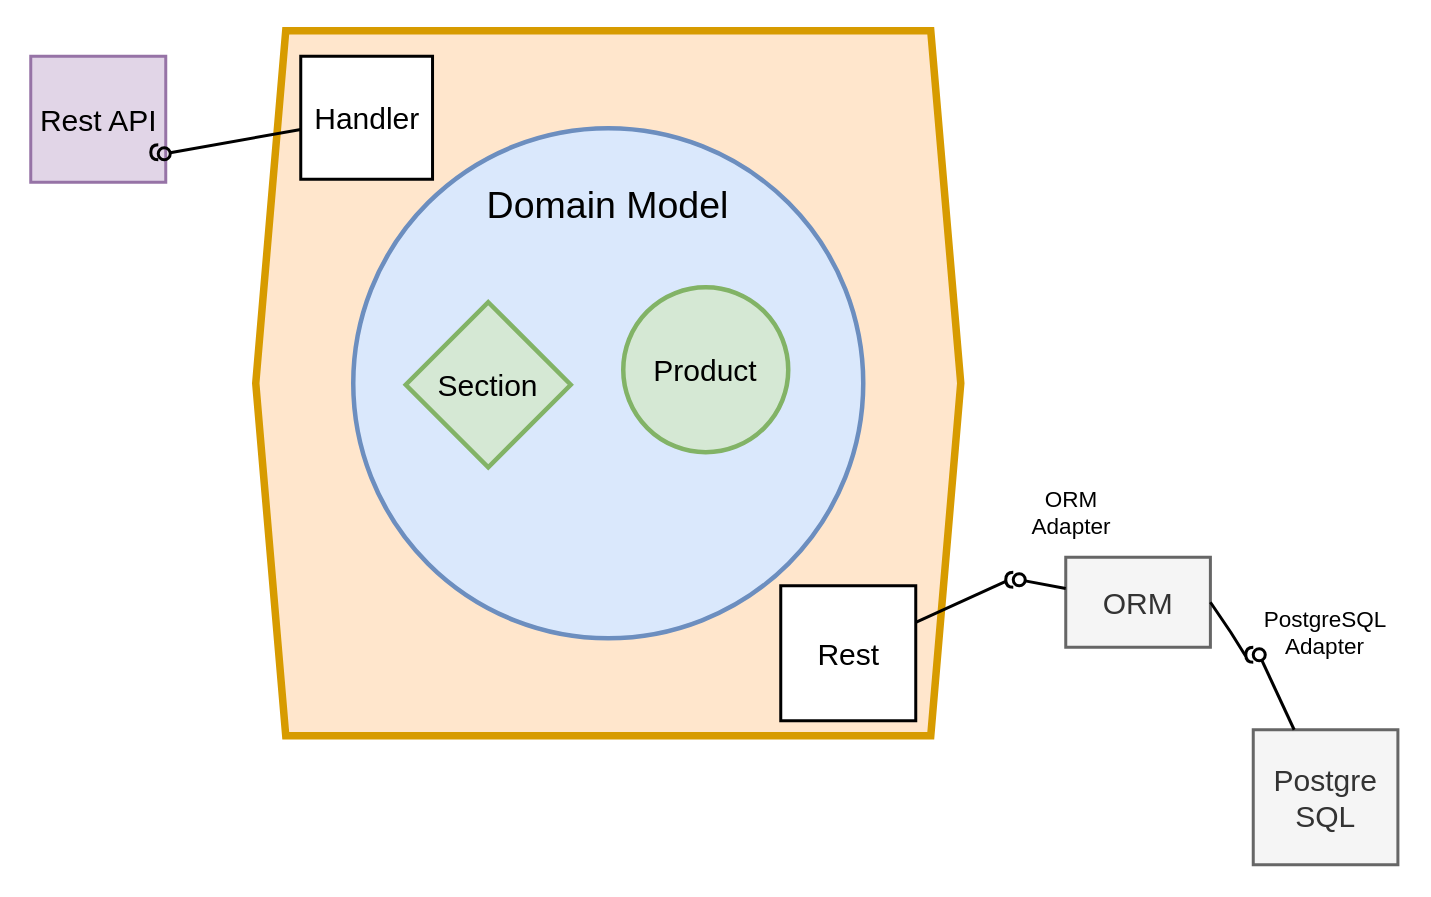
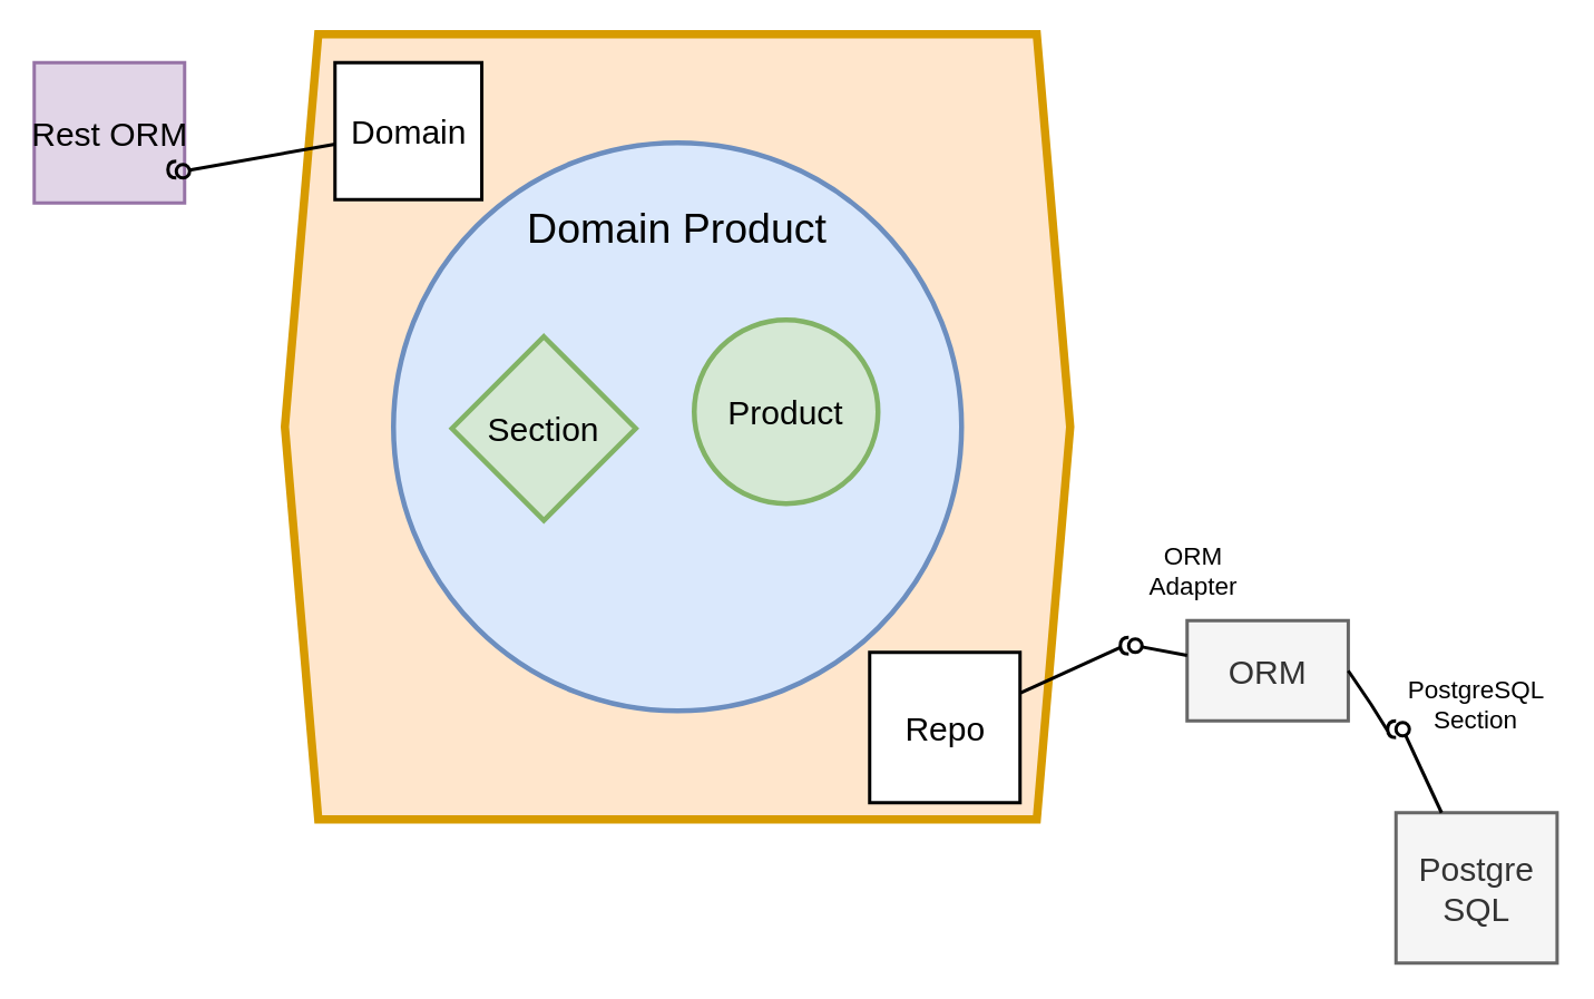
  <mxCell id="0" />
  <mxCell id="1" parent="0" />
  <mxCell id="2" value="" style="shape=hexagon;perimeter=hexagonPerimeter2;whiteSpace=wrap;html=1;fixedSize=1;strokeWidth=5;fillColor=#ffe6cc;strokeColor=#d79b00;" parent="1" vertex="1"><mxGeometry x="170" y="20" width="470" height="470" as="geometry" /></mxCell>
- <mxCell id="3" value="&lt;div style=&quot;font-size: 25px&quot;&gt;&lt;font style=&quot;font-size: 25px&quot;&gt;Domain Model&lt;/font&gt;&lt;/div&gt;&lt;div style=&quot;font-size: 25px&quot;&gt;&lt;font style=&quot;font-size: 25px&quot;&gt;&lt;br&gt;&lt;/font&gt;&lt;/div&gt;&lt;div style=&quot;font-size: 25px&quot;&gt;&lt;font style=&quot;font-size: 25px&quot;&gt;&lt;br&gt;&lt;/font&gt;&lt;/div&gt;&lt;div style=&quot;font-size: 25px&quot;&gt;&lt;font style=&quot;font-size: 25px&quot;&gt;&lt;br&gt;&lt;/font&gt;&lt;/div&gt;&lt;div style=&quot;font-size: 25px&quot;&gt;&lt;font style=&quot;font-size: 25px&quot;&gt;&lt;br&gt;&lt;/font&gt;&lt;/div&gt;&lt;div style=&quot;font-size: 25px&quot;&gt;&lt;font style=&quot;font-size: 25px&quot;&gt;&lt;br&gt;&lt;/font&gt;&lt;/div&gt;&lt;div style=&quot;font-size: 25px&quot;&gt;&lt;font style=&quot;font-size: 25px&quot;&gt;&lt;br&gt;&lt;/font&gt;&lt;/div&gt;&lt;div style=&quot;font-size: 25px&quot;&gt;&lt;font style=&quot;font-size: 25px&quot;&gt;&lt;br&gt;&lt;/font&gt;&lt;/div&gt;&lt;div style=&quot;font-size: 25px&quot;&gt;&lt;font style=&quot;font-size: 25px&quot;&gt;&lt;br&gt;&lt;/font&gt;&lt;/div&gt;" style="ellipse;whiteSpace=wrap;html=1;aspect=fixed;strokeWidth=3;fontSize=20;fillColor=#dae8fc;strokeColor=#6c8ebf;" parent="1" vertex="1"><mxGeometry x="235" y="85" width="340" height="340" as="geometry" /></mxCell>
+ <mxCell id="3" value="&lt;div style=&quot;font-size: 25px&quot;&gt;&lt;font style=&quot;font-size: 25px&quot;&gt;Domain Product&lt;/font&gt;&lt;/div&gt;&lt;div style=&quot;font-size: 25px&quot;&gt;&lt;font style=&quot;font-size: 25px&quot;&gt;&lt;br&gt;&lt;/font&gt;&lt;/div&gt;&lt;div style=&quot;font-size: 25px&quot;&gt;&lt;font style=&quot;font-size: 25px&quot;&gt;&lt;br&gt;&lt;/font&gt;&lt;/div&gt;&lt;div style=&quot;font-size: 25px&quot;&gt;&lt;font style=&quot;font-size: 25px&quot;&gt;&lt;br&gt;&lt;/font&gt;&lt;/div&gt;&lt;div style=&quot;font-size: 25px&quot;&gt;&lt;font style=&quot;font-size: 25px&quot;&gt;&lt;br&gt;&lt;/font&gt;&lt;/div&gt;&lt;div style=&quot;font-size: 25px&quot;&gt;&lt;font style=&quot;font-size: 25px&quot;&gt;&lt;br&gt;&lt;/font&gt;&lt;/div&gt;&lt;div style=&quot;font-size: 25px&quot;&gt;&lt;font style=&quot;font-size: 25px&quot;&gt;&lt;br&gt;&lt;/font&gt;&lt;/div&gt;&lt;div style=&quot;font-size: 25px&quot;&gt;&lt;font style=&quot;font-size: 25px&quot;&gt;&lt;br&gt;&lt;/font&gt;&lt;/div&gt;&lt;div style=&quot;font-size: 25px&quot;&gt;&lt;font style=&quot;font-size: 25px&quot;&gt;&lt;br&gt;&lt;/font&gt;&lt;/div&gt;" style="ellipse;whiteSpace=wrap;html=1;aspect=fixed;strokeWidth=3;fontSize=20;fillColor=#dae8fc;strokeColor=#6c8ebf;" parent="1" vertex="1"><mxGeometry x="235" y="85" width="340" height="340" as="geometry" /></mxCell>
  <mxCell id="4" value="Section" style="rhombus;whiteSpace=wrap;html=1;aspect=fixed;fontSize=20;strokeWidth=3;fillColor=#d5e8d4;strokeColor=#82b366;" parent="1" vertex="1"><mxGeometry x="270" y="201" width="110" height="110" as="geometry" /></mxCell>
  <mxCell id="5" value="Product" style="ellipse;whiteSpace=wrap;html=1;aspect=fixed;fontSize=20;strokeWidth=3;fillColor=#d5e8d4;strokeColor=#82b366;" parent="1" vertex="1"><mxGeometry x="415" y="191" width="110" height="110" as="geometry" /></mxCell>
  <mxCell id="6" value="ORM" style="html=1;rounded=0;fontSize=20;strokeWidth=2;fillColor=#f5f5f5;strokeColor=#666666;fontColor=#333333;" parent="1" vertex="1"><mxGeometry x="710" y="371" width="96.43" height="60" as="geometry" /></mxCell>
  <mxCell id="7" value="" style="endArrow=none;html=1;rounded=0;align=center;verticalAlign=top;endFill=0;labelBackgroundColor=none;endSize=2;fontSize=20;strokeWidth=2;" parent="1" source="6" target="8" edge="1"><mxGeometry relative="1" as="geometry" /></mxCell>
  <mxCell id="8" value="" style="ellipse;html=1;fontSize=11;align=center;fillColor=none;points=[];aspect=fixed;resizable=0;verticalAlign=bottom;labelPosition=center;verticalLabelPosition=top;flipH=1;strokeWidth=2;" parent="1" vertex="1"><mxGeometry x="675" y="382" width="8" height="8" as="geometry" /></mxCell>
- <mxCell id="9" value="Rest" style="html=1;rounded=0;fontSize=20;strokeWidth=2;" parent="1" vertex="1"><mxGeometry x="520" y="390" width="90" height="90" as="geometry" /></mxCell>
+ <mxCell id="9" value="Repo" style="html=1;rounded=0;fontSize=20;strokeWidth=2;" parent="1" vertex="1"><mxGeometry x="520" y="390" width="90" height="90" as="geometry" /></mxCell>
  <mxCell id="10" value="" style="endArrow=none;html=1;rounded=0;align=center;verticalAlign=top;endFill=0;labelBackgroundColor=none;endSize=2;fontSize=20;strokeWidth=2;" parent="1" source="9" target="11" edge="1"><mxGeometry relative="1" as="geometry" /></mxCell>
  <mxCell id="11" value="" style="shape=requiredInterface;html=1;fontSize=11;align=center;fillColor=none;points=[];aspect=fixed;resizable=0;verticalAlign=bottom;labelPosition=center;verticalLabelPosition=top;flipH=1;strokeWidth=2;" parent="1" vertex="1"><mxGeometry x="670" y="381" width="5" height="10" as="geometry" /></mxCell>
  <mxCell id="12" value="&lt;div&gt;Postgre&lt;/div&gt;&lt;div&gt;SQL&lt;/div&gt;" style="html=1;rounded=0;fontSize=20;strokeWidth=2;fillColor=#f5f5f5;strokeColor=#666666;fontColor=#333333;" parent="1" vertex="1"><mxGeometry x="835" y="486" width="96.43" height="90" as="geometry" /></mxCell>
  <mxCell id="13" value="" style="endArrow=none;html=1;rounded=0;align=center;verticalAlign=top;endFill=0;labelBackgroundColor=none;endSize=2;fontSize=20;strokeWidth=2;" parent="1" source="12" target="14" edge="1"><mxGeometry relative="1" as="geometry" /></mxCell>
  <mxCell id="14" value="" style="ellipse;html=1;fontSize=11;align=center;fillColor=none;points=[];aspect=fixed;resizable=0;verticalAlign=bottom;labelPosition=center;verticalLabelPosition=top;flipH=1;strokeWidth=2;" parent="1" vertex="1"><mxGeometry x="835" y="432" width="8" height="8" as="geometry" /></mxCell>
  <mxCell id="15" value="" style="endArrow=none;html=1;rounded=0;align=center;verticalAlign=top;endFill=0;labelBackgroundColor=none;endSize=2;fontSize=20;strokeWidth=2;exitX=1;exitY=0.6;exitDx=0;exitDy=0;exitPerimeter=0;entryX=1;entryY=0.5;entryDx=0;entryDy=0;" parent="1" source="16" target="6" edge="1"><mxGeometry relative="1" as="geometry"><mxPoint x="802" y="472" as="sourcePoint" /><mxPoint x="692.358" y="398.173" as="targetPoint" /><Array as="points"><mxPoint x="820" y="421" /></Array></mxGeometry></mxCell>
  <mxCell id="16" value="" style="shape=requiredInterface;html=1;fontSize=11;align=center;fillColor=none;points=[];aspect=fixed;resizable=0;verticalAlign=bottom;labelPosition=center;verticalLabelPosition=top;flipH=1;strokeWidth=2;" parent="1" vertex="1"><mxGeometry x="830" y="431" width="5" height="10" as="geometry" /></mxCell>
- <mxCell id="17" value="Rest API" style="html=1;rounded=0;fontSize=20;strokeWidth=2;fillColor=#e1d5e7;strokeColor=#9673a6;" parent="1" vertex="1"><mxGeometry x="20" y="37" width="90" height="84" as="geometry" /></mxCell>
- <mxCell id="18" value="Handler" style="html=1;rounded=0;fontSize=20;strokeWidth=2;" parent="1" vertex="1"><mxGeometry x="200" y="37" width="87.86" height="82" as="geometry" /></mxCell>
+ <mxCell id="17" value="Rest ORM" style="html=1;rounded=0;fontSize=20;strokeWidth=2;fillColor=#e1d5e7;strokeColor=#9673a6;" parent="1" vertex="1"><mxGeometry x="20" y="37" width="90" height="84" as="geometry" /></mxCell>
+ <mxCell id="18" value="Domain" style="html=1;rounded=0;fontSize=20;strokeWidth=2;" parent="1" vertex="1"><mxGeometry x="200" y="37" width="87.86" height="82" as="geometry" /></mxCell>
  <mxCell id="19" value="" style="endArrow=none;html=1;rounded=0;align=center;verticalAlign=top;endFill=0;labelBackgroundColor=none;endSize=2;fontSize=20;strokeWidth=2;" parent="1" source="18" target="20" edge="1"><mxGeometry relative="1" as="geometry" /></mxCell>
  <mxCell id="20" value="" style="ellipse;html=1;fontSize=11;align=center;fillColor=none;points=[];aspect=fixed;resizable=0;verticalAlign=bottom;labelPosition=center;verticalLabelPosition=top;flipH=1;strokeWidth=2;" parent="1" vertex="1"><mxGeometry x="105" y="98" width="8" height="8" as="geometry" /></mxCell>
  <mxCell id="21" value="" style="shape=requiredInterface;html=1;fontSize=11;align=center;fillColor=none;points=[];aspect=fixed;resizable=0;verticalAlign=bottom;labelPosition=center;verticalLabelPosition=top;flipH=1;strokeWidth=2;" parent="1" vertex="1"><mxGeometry x="100" y="96" width="5" height="10" as="geometry" /></mxCell>
  <mxCell id="22" value="ORM Adapter" style="text;html=1;strokeColor=none;fillColor=none;align=center;verticalAlign=middle;whiteSpace=wrap;rounded=0;fontSize=15;" parent="1" vertex="1"><mxGeometry x="694" y="331" width="40" height="20" as="geometry" /></mxCell>
- <mxCell id="23" value="PostgreSQL Adapter" style="text;html=1;strokeColor=none;fillColor=none;align=center;verticalAlign=middle;whiteSpace=wrap;rounded=0;fontSize=15;" parent="1" vertex="1"><mxGeometry x="863.22" y="411" width="40" height="20" as="geometry" /></mxCell>
+ <mxCell id="23" value="PostgreSQL Section" style="text;html=1;strokeColor=none;fillColor=none;align=center;verticalAlign=middle;whiteSpace=wrap;rounded=0;fontSize=15;" parent="1" vertex="1"><mxGeometry x="863.22" y="411" width="40" height="20" as="geometry" /></mxCell>
